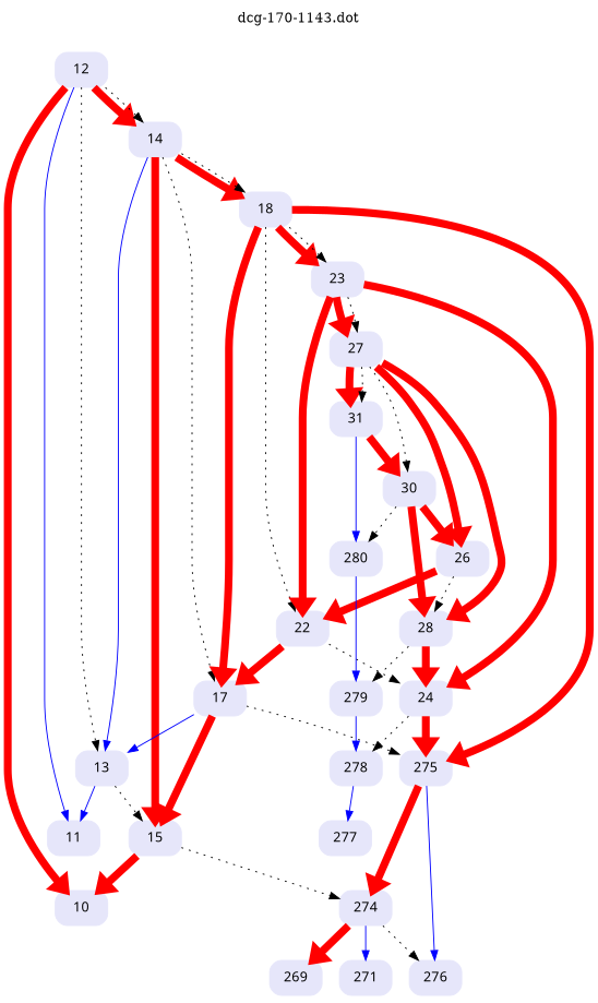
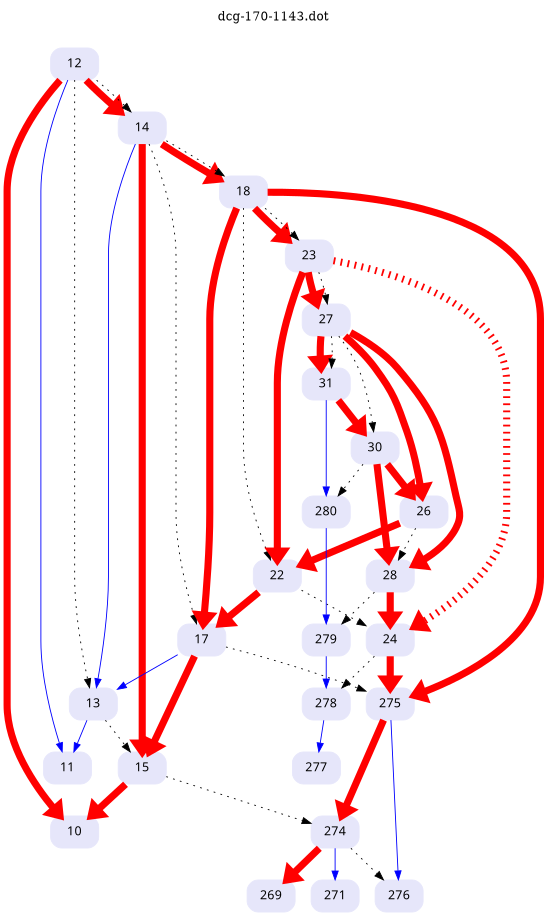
  digraph {
    label="dcg-170-1143.dot"
    labelloc=t
    node [color=lavender fontname="sans-serif" shape=box style="rounded,filled"]
    edge [color=red penwidth=8]
    n1 [label=12]
    n2 [label=11]
    n3 [label=10]
    n4 [label=14]
    n5 [label=13]
    n6 [label=15]
    n7 [label=18]
    n8 [label=17]
    n9 [label=274]
    n10 [label=275]
    n11 [label=23]
    n12 [label=22]
    n13 [label=276]
    n14 [label=269]
    n15 [label=271]
    n16 [label=24]
    n17 [label=27]
    n18 [label=278]
    n19 [label=26]
    n20 [label=28]
    n21 [label=31]
    n22 [label=30]
    n23 [label=277]
    n24 [label=279]
    n25 [label=280]
    n1 -> n2 [color=blue penwidth=1]
    n1 -> n3
    n1 -> n4
    n1 -> n4 [style=dotted color="" penwidth=""]
    n1 -> n5 [style=dotted color="" penwidth=""]
    n4 -> n5 [color=blue penwidth=1]
    n4 -> n6
    n4 -> n7
    n4 -> n7 [style=dotted color="" penwidth=""]
    n4 -> n8 [style=dotted color="" penwidth=""]
    n5 -> n2 [color=blue penwidth=1]
    n5 -> n6 [style=dotted color="" penwidth=""]
    n6 -> n3
    n6 -> n9 [style=dotted color="" penwidth=""]
    n7 -> n8
    n7 -> n10
    n7 -> n11
    n7 -> n11 [style=dotted color="" penwidth=""]
    n7 -> n12 [style=dotted color="" penwidth=""]
    n8 -> n5 [color=blue penwidth=1]
    n8 -> n6
    n8 -> n10 [style=dotted color="" penwidth=""]
    n9 -> n13 [style=dotted color="" penwidth=""]
    n9 -> n14
    n9 -> n15 [color=blue penwidth=1]
    n10 -> n9
    n10 -> n13 [color=blue penwidth=1]
    n11 -> n12
-   n11 -> n16
+   n11 -> n16 [style=dotted]
    n11 -> n17
    n11 -> n17 [style=dotted color="" penwidth=""]
    n12 -> n8
    n12 -> n16 [style=dotted color="" penwidth=""]
    n16 -> n10
    n16 -> n18 [style=dotted color="" penwidth=""]
    n17 -> n19
    n17 -> n20
    n17 -> n21
    n17 -> n21 [style=dotted color="" penwidth=""]
    n17 -> n22 [style=dotted color="" penwidth=""]
    n18 -> n23 [color=blue penwidth=1]
    n19 -> n12
    n19 -> n20 [style=dotted color="" penwidth=""]
    n20 -> n16
    n20 -> n24 [style=dotted color="" penwidth=""]
    n21 -> n22
    n21 -> n25 [color=blue penwidth=1]
    n22 -> n19
    n22 -> n20
    n22 -> n25 [style=dotted color="" penwidth=""]
    n24 -> n18 [color=blue penwidth=1]
    n25 -> n24 [color=blue penwidth=1]
  }
